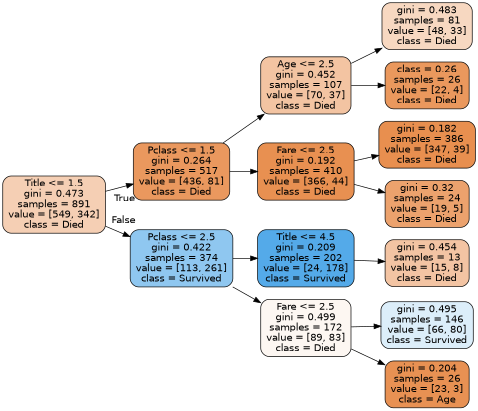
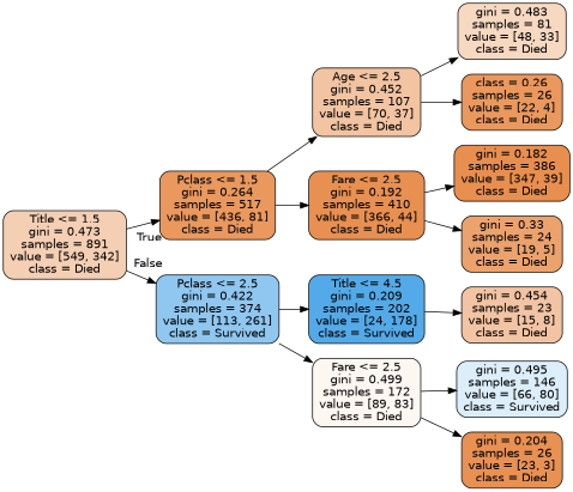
  digraph {
    rankdir=LR
    node [color=black fontname=helvetica shape=box style="filled, rounded"]
    edge [fontname=helvetica]
    n1 [fillcolor="#f5cfb4" label="Title <= 1.5\ngini = 0.473\nsamples = 891\nvalue = [549, 342]\nclass = Died"]
    n2 [fillcolor="#ea985e" label="Pclass <= 1.5\ngini = 0.264\nsamples = 517\nvalue = [436, 81]\nclass = Died"]
    n3 [fillcolor="#8fc7f0" label="Pclass <= 2.5\ngini = 0.422\nsamples = 374\nvalue = [113, 261]\nclass = Survived"]
    n4 [fillcolor="#f3c4a2" label="Age <= 2.5\ngini = 0.452\nsamples = 107\nvalue = [70, 37]\nclass = Died"]
    n5 [fillcolor="#e89051" label="Fare <= 2.5\ngini = 0.192\nsamples = 410\nvalue = [366, 44]\nclass = Died"]
    n6 [fillcolor="#54aae9" label="Title <= 4.5\ngini = 0.209\nsamples = 202\nvalue = [24, 178]\nclass = Survived"]
    n7 [fillcolor="#fdf7f2" label="Fare <= 2.5\ngini = 0.499\nsamples = 172\nvalue = [89, 83]\nclass = Died"]
    n8 [fillcolor="#f7d8c1" label="gini = 0.483\nsamples = 81\nvalue = [48, 33]\nclass = Died"]
    n9 [fillcolor="#ea985d" label="class = 0.26\nsamples = 26\nvalue = [22, 4]\nclass = Died"]
    n10 [fillcolor="#e88f4f" label="gini = 0.182\nsamples = 386\nvalue = [347, 39]\nclass = Died"]
-   n11 [fillcolor="#eca26d" label="gini = 0.32\nsamples = 24\nvalue = [19, 5]\nclass = Died"]
-   n12 [fillcolor="#f3c4a3" label="gini = 0.454\nsamples = 13\nvalue = [15, 8]\nclass = Died"]
+   n11 [fillcolor="#eca26d" label="gini = 0.33\nsamples = 24\nvalue = [19, 5]\nclass = Died"]
+   n12 [fillcolor="#f3c4a3" label="gini = 0.454\nsamples = 23\nvalue = [15, 8]\nclass = Died"]
    n13 [fillcolor="#dceefa" label="gini = 0.495\nsamples = 146\nvalue = [66, 80]\nclass = Survived"]
-   n14 [fillcolor="#e89153" label="gini = 0.204\nsamples = 26\nvalue = [23, 3]\nclass = Age"]
+   n14 [fillcolor="#e89153" label="gini = 0.204\nsamples = 26\nvalue = [23, 3]\nclass = Died"]
    n1 -> n2 [headlabel=True labelangle=45 labeldistance=2.5]
    n1 -> n3 [headlabel=False labelangle=-45 labeldistance=2.5]
    n2 -> n4
    n2 -> n5
    n3 -> n6
    n3 -> n7
    n4 -> n8
    n4 -> n9
    n5 -> n10
    n5 -> n11
    n6 -> n12
    n7 -> n13
    n7 -> n14
  }
